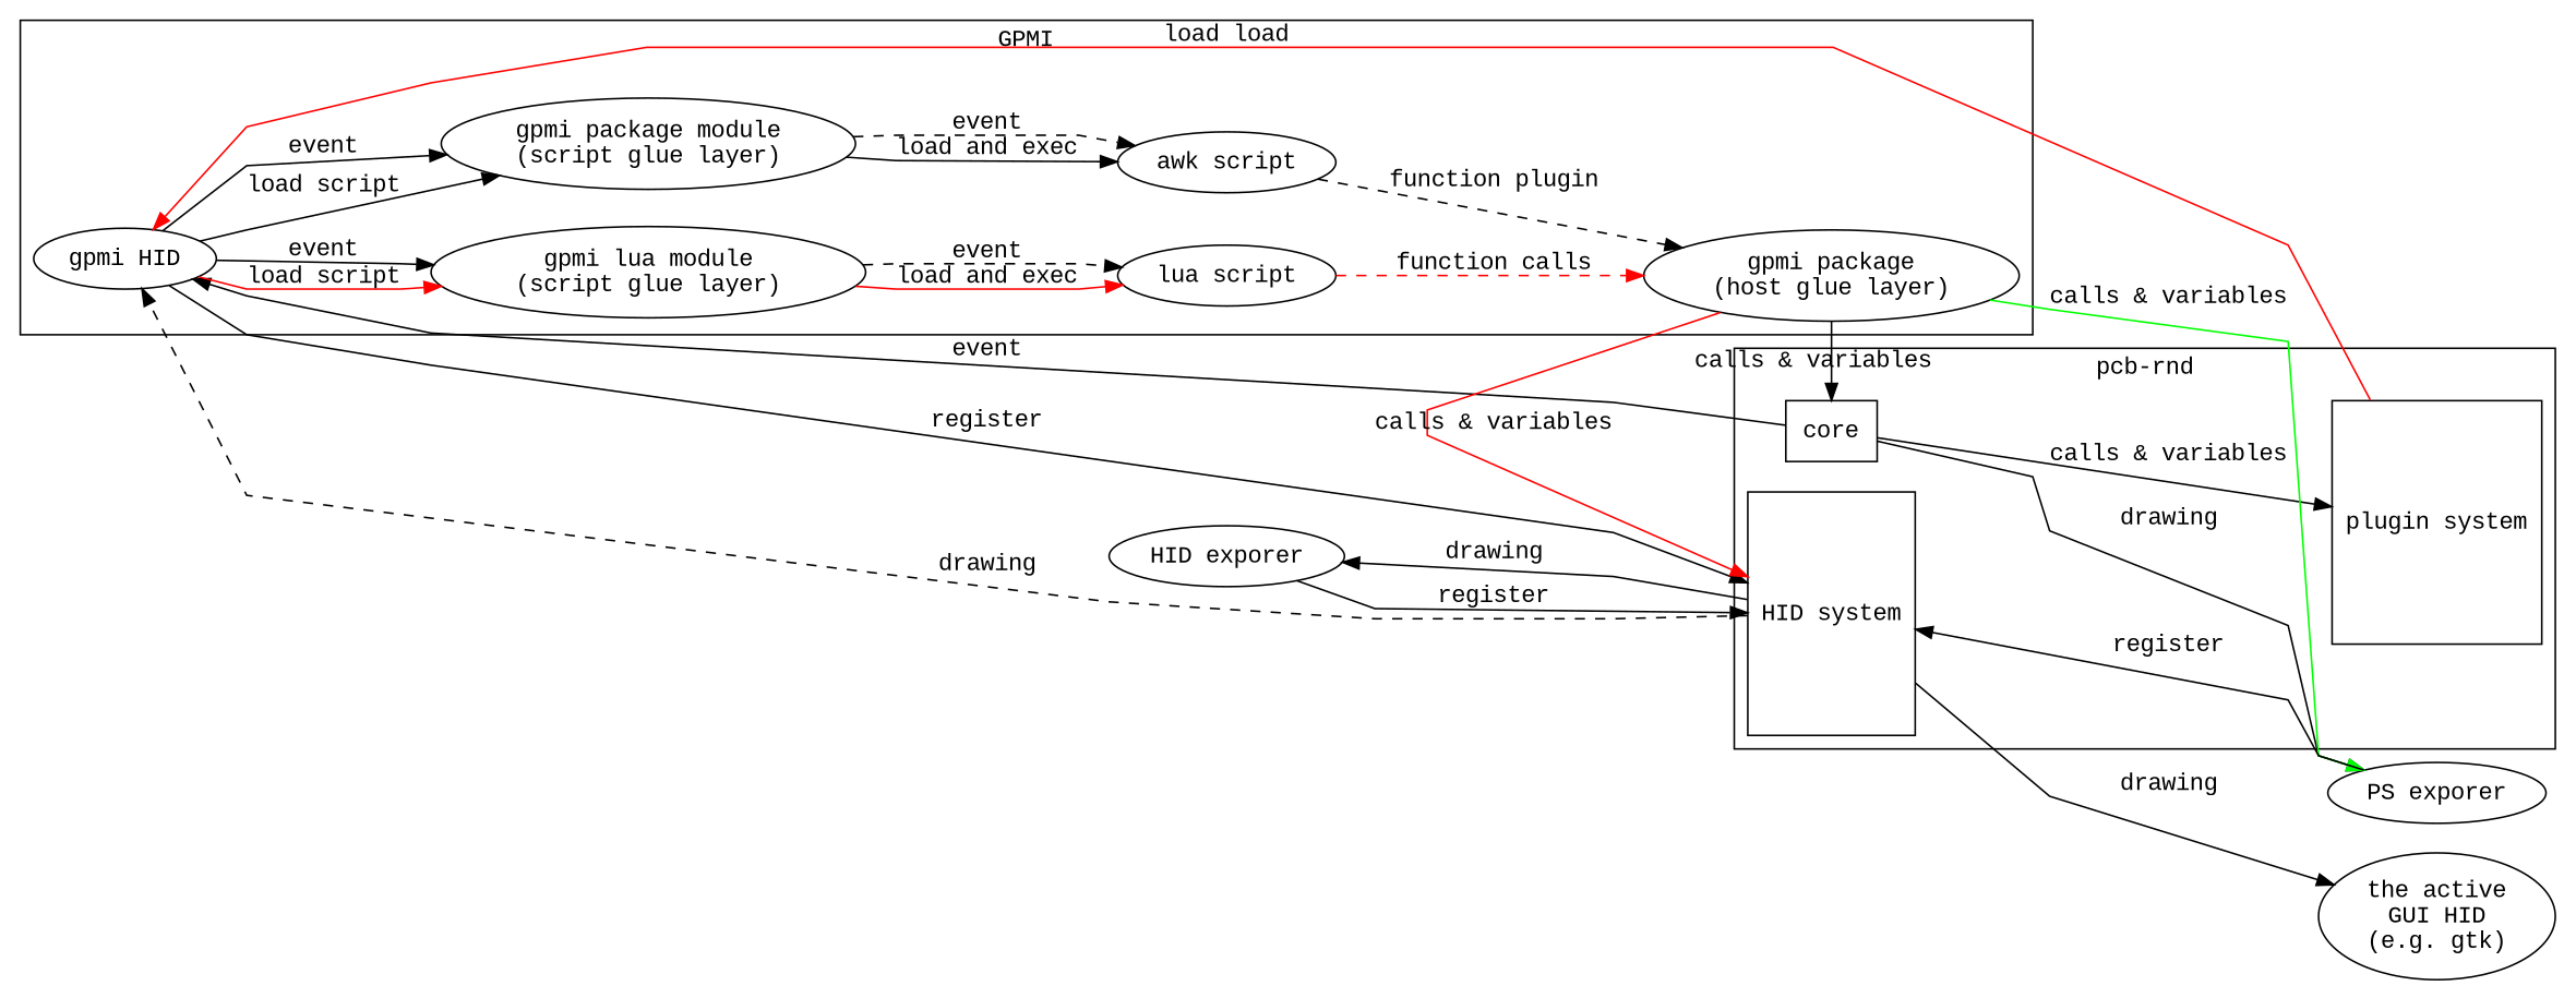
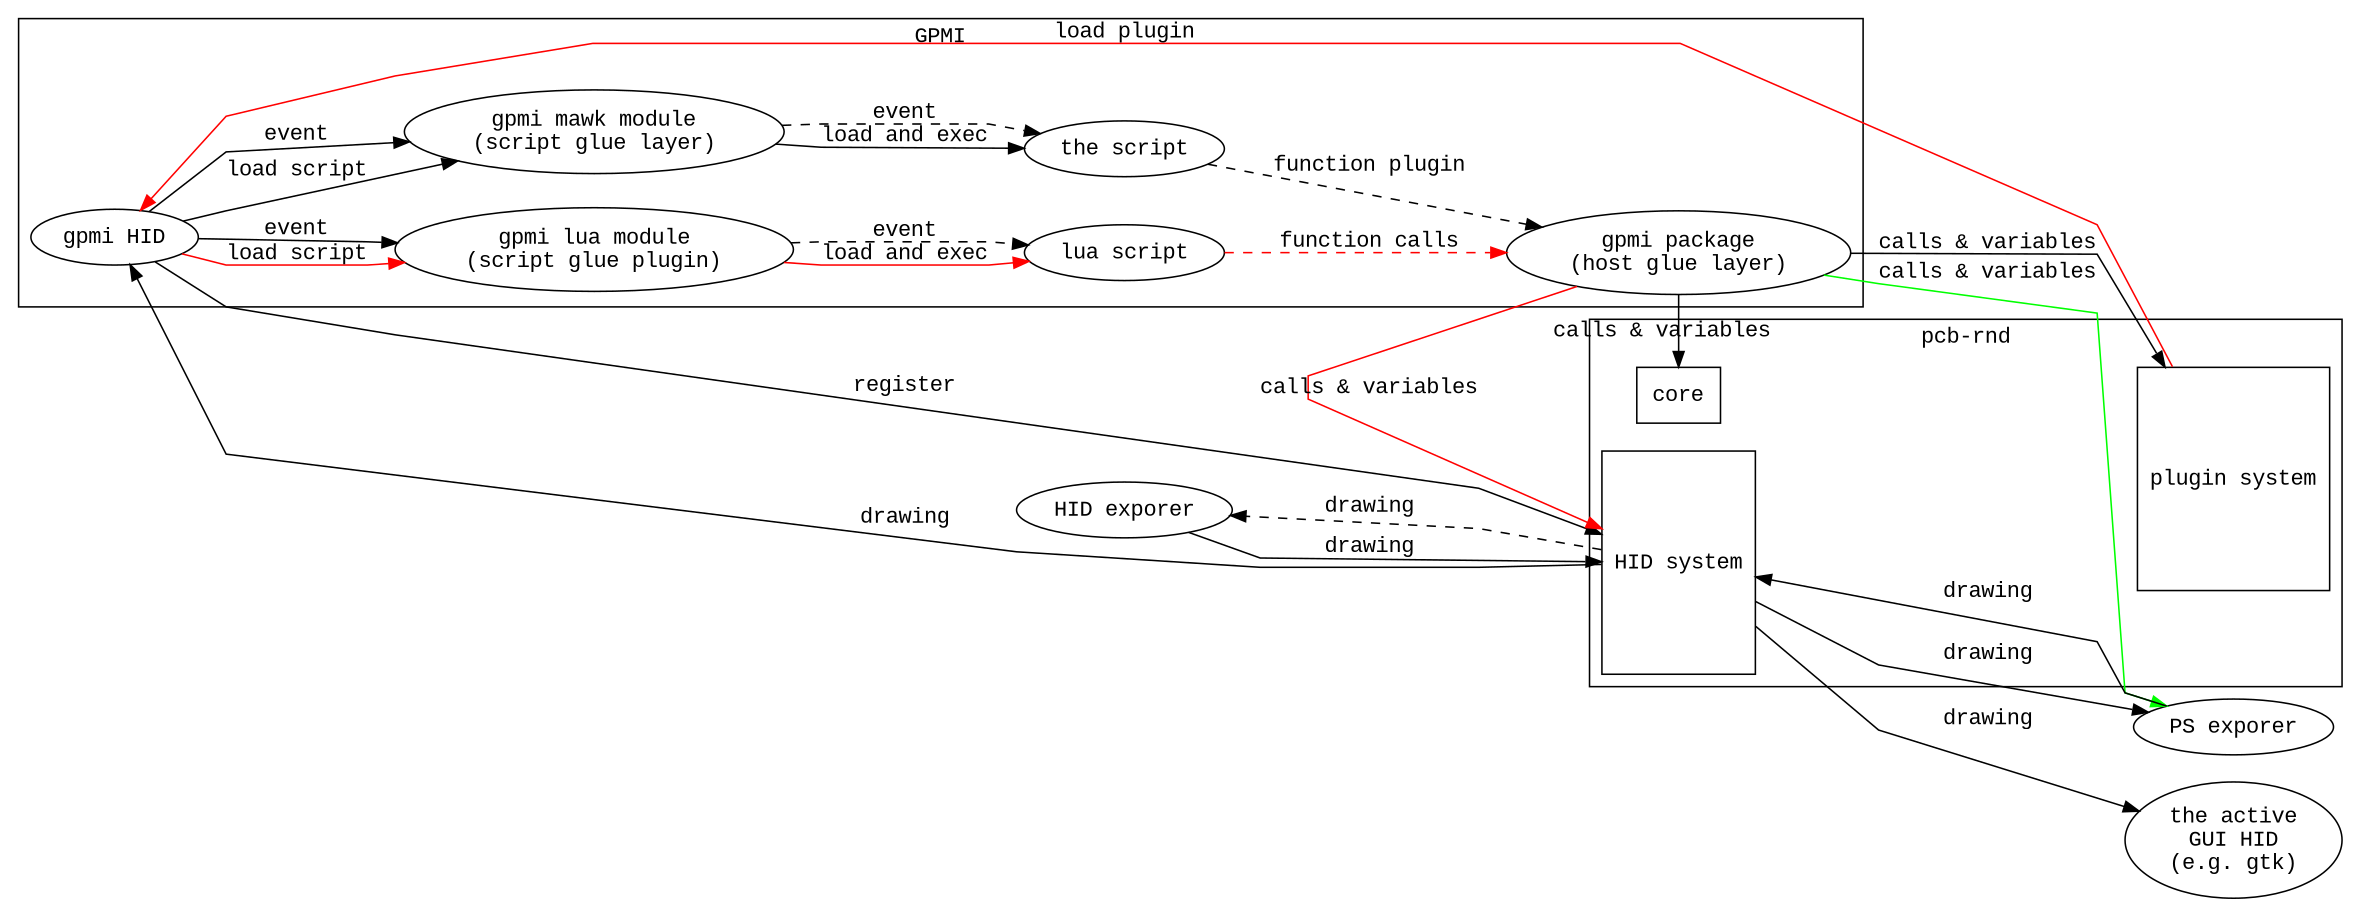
  digraph {
    fontname="Liberation Mono"
    rankdir=LR
    splines=polyline
    node [fontname="Liberation Mono"]
    edge [fontname="Liberation Mono"]
    n1 [label=core shape=box]
    n2 [height=2 label="HID system" shape=box]
    n3 [height=2 label="plugin system" shape=box]
    n4 [label="gpmi HID"]
    n5 [label="gpmi package\n(host glue layer)"]
-   n6 [label="gpmi lua module\n(script glue layer)"]
+   n6 [label="gpmi lua module\n(script glue plugin)"]
    n7 [label="lua script"]
-   n8 [label="gpmi package module\n(script glue layer)"]
-   n9 [label="awk script"]
+   n8 [label="gpmi mawk module\n(script glue layer)"]
+   n9 [label="the script"]
    n10 [label="the active\nGUI HID\n(e.g. gtk)"]
    n11 [label="PS exporer"]
    n12 [label="HID exporer"]
    subgraph cluster_1 {
      label="pcb-rnd"
      n1
      n2
      n3
    }
    subgraph cluster_2 {
      label=GPMI
      n4
      n5
      n6
      n7
      n8
      n9
    }
-   n1 -> n4 [label=event]
-   n2 -> n4 [label=drawing style=dashed]
+   n2 -> n4 [label=drawing]
    n2 -> n10 [label=drawing]
-   n1 -> n11 [label=drawing]
-   n2 -> n12 [label=drawing]
-   n3 -> n4 [color=red label="load load"]
+   n2 -> n11 [label=drawing]
+   n2 -> n12 [label=drawing style=dashed]
+   n3 -> n4 [color=red label="load plugin"]
    n4 -> n2 [label=register]
    n4 -> n6 [color=red label="load script"]
    n4 -> n6 [label=event]
    n4 -> n8 [label="load script"]
    n4 -> n8 [label=event]
    n5 -> n1 [label="calls & variables"]
    n5 -> n2 [color=red label="calls & variables"]
-   n1 -> n3 [label="calls & variables"]
+   n5 -> n3 [label="calls & variables"]
    n5 -> n11 [color=green label="calls & variables"]
    n6 -> n7 [color=red label="load and exec"]
    n6 -> n7 [label=event style=dashed]
    n7 -> n5 [color=red label="function calls" style=dashed]
    n8 -> n9 [label="load and exec"]
    n8 -> n9 [label=event style=dashed]
    n9 -> n5 [label="function plugin" style=dashed]
-   n11 -> n2 [label=register]
-   n12 -> n2 [label=register]
+   n11 -> n2 [label=drawing]
+   n12 -> n2 [label=drawing]
  }
